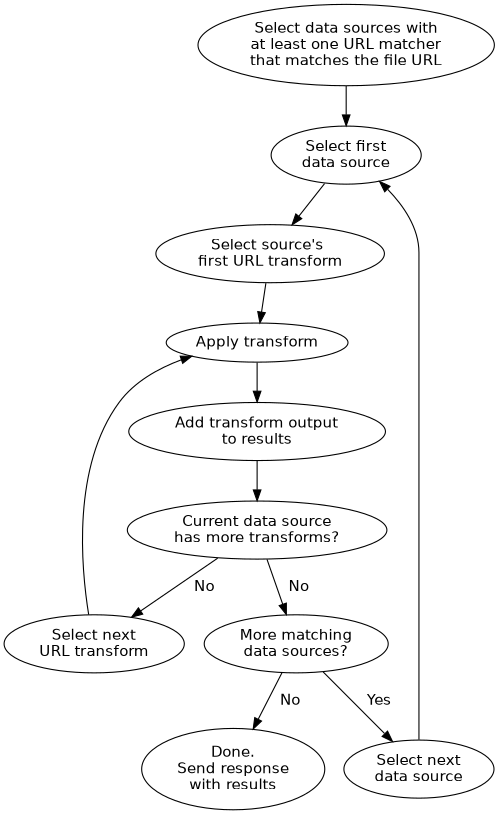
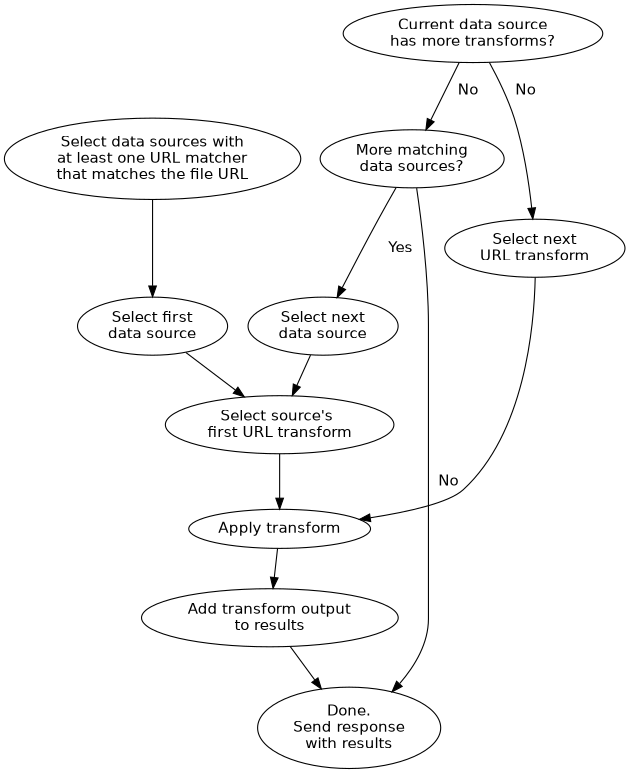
  digraph {
    fontname="DejaVu Sans"
    node [fontname="DejaVu Sans"]
    edge [fontname="DejaVu Sans"]
    n1 [label="Select data sources with\nat least one URL matcher\nthat matches the file URL"]
    n2 [label="Select first\ndata source"]
    n3 [label="Select source's \nfirst URL transform"]
    n4 [label="Apply transform"]
    n5 [label="Add transform output\nto results"]
    n6 [label="Select next\ndata source"]
    n7 [label="Current data source\nhas more transforms?"]
    n8 [label="Select next\nURL transform"]
    n9 [label="More matching\ndata sources?"]
    n10 [label="Done.\nSend response\nwith results"]
    n1 -> n2
    n2 -> n3
    n3 -> n4
    n4 -> n5
-   n5 -> n7
-   n6 -> n2
+   n5 -> n10
+   n6 -> n3
    n7 -> n8 [label="  No"]
    n7 -> n9 [label="  No"]
    n8 -> n4
    n9 -> n6 [label="  Yes"]
    n9 -> n10 [label="  No"]
  }
